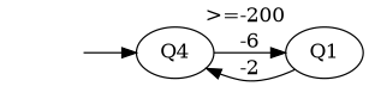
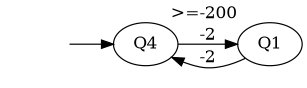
  digraph {
    rankdir=LR
    Qi [style=invis]
    n2 [label=Q4]
    Q1 [xlabel=">=-200"]
    Qi -> n2
-   n2 -> Q1 [label=-6]
+   n2 -> Q1 [label=-2]
    Q1 -> n2 [label=-2]
  }
